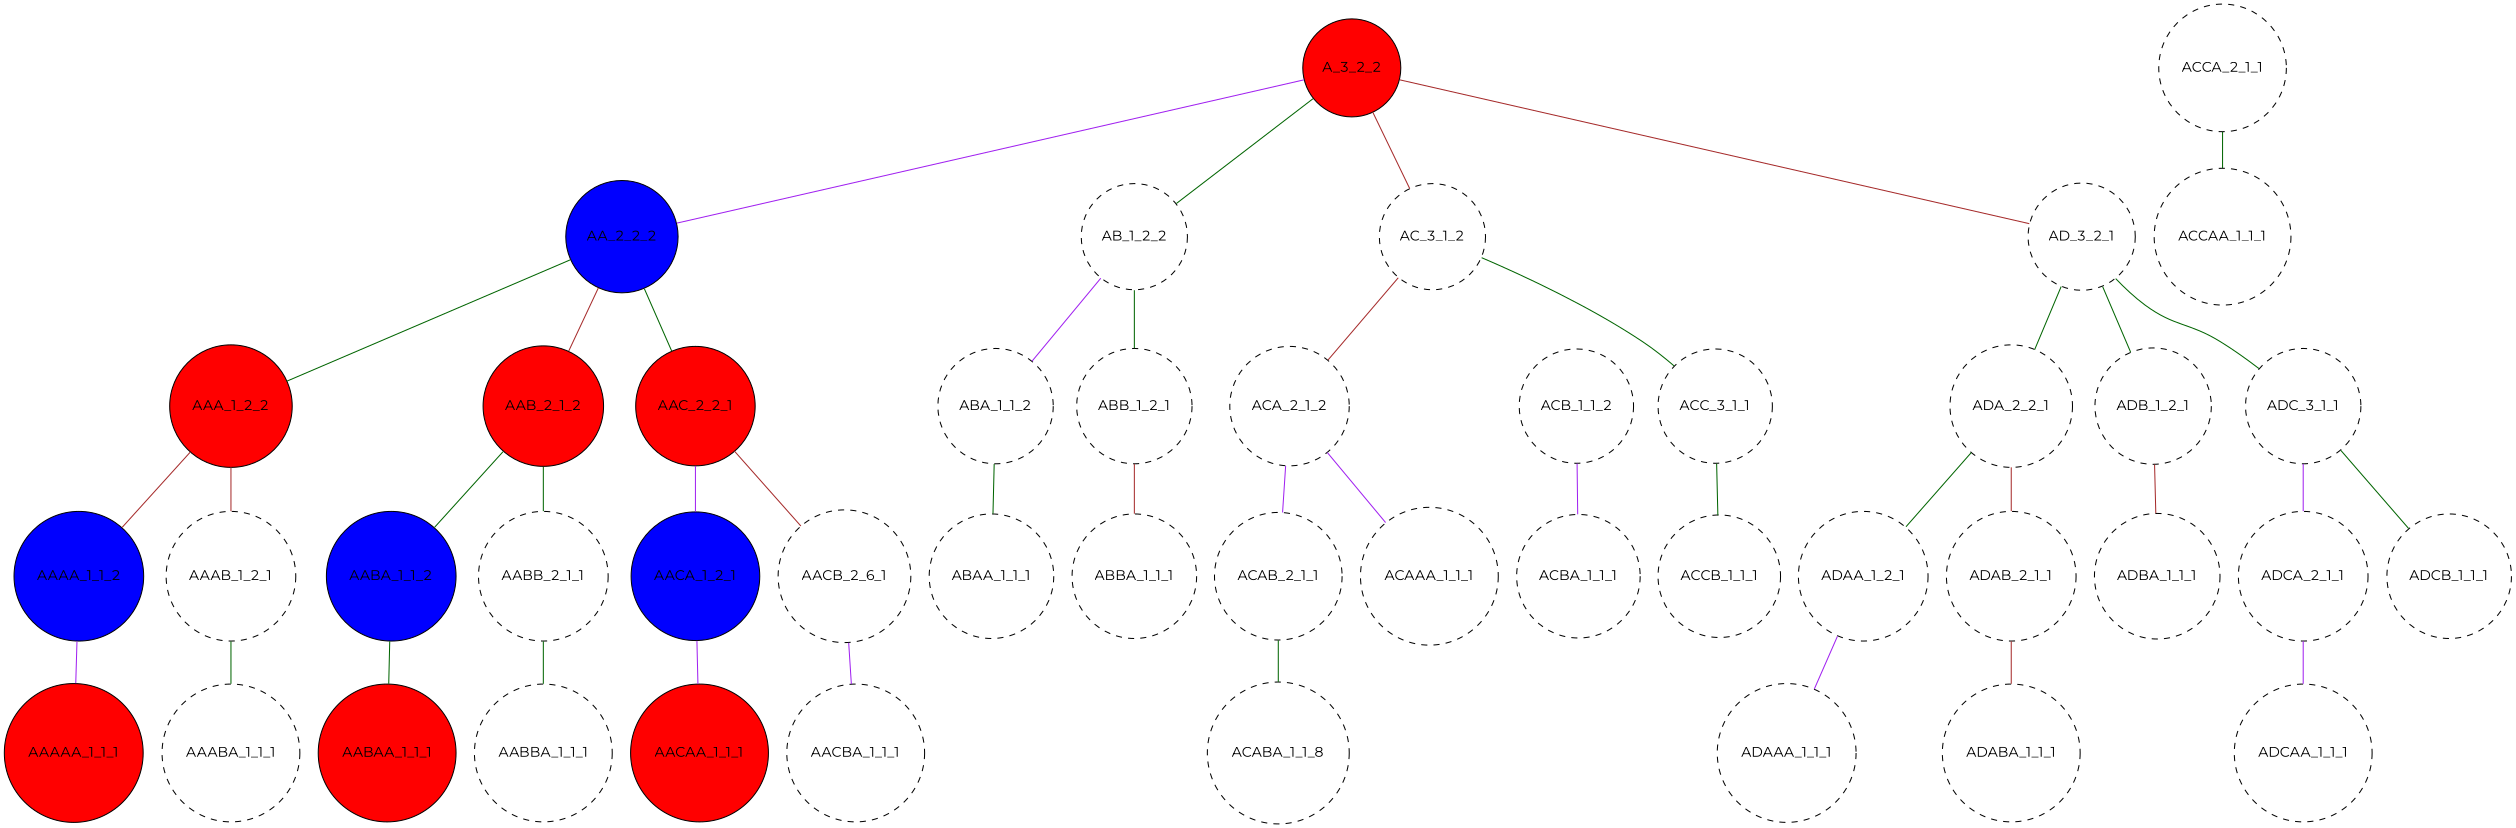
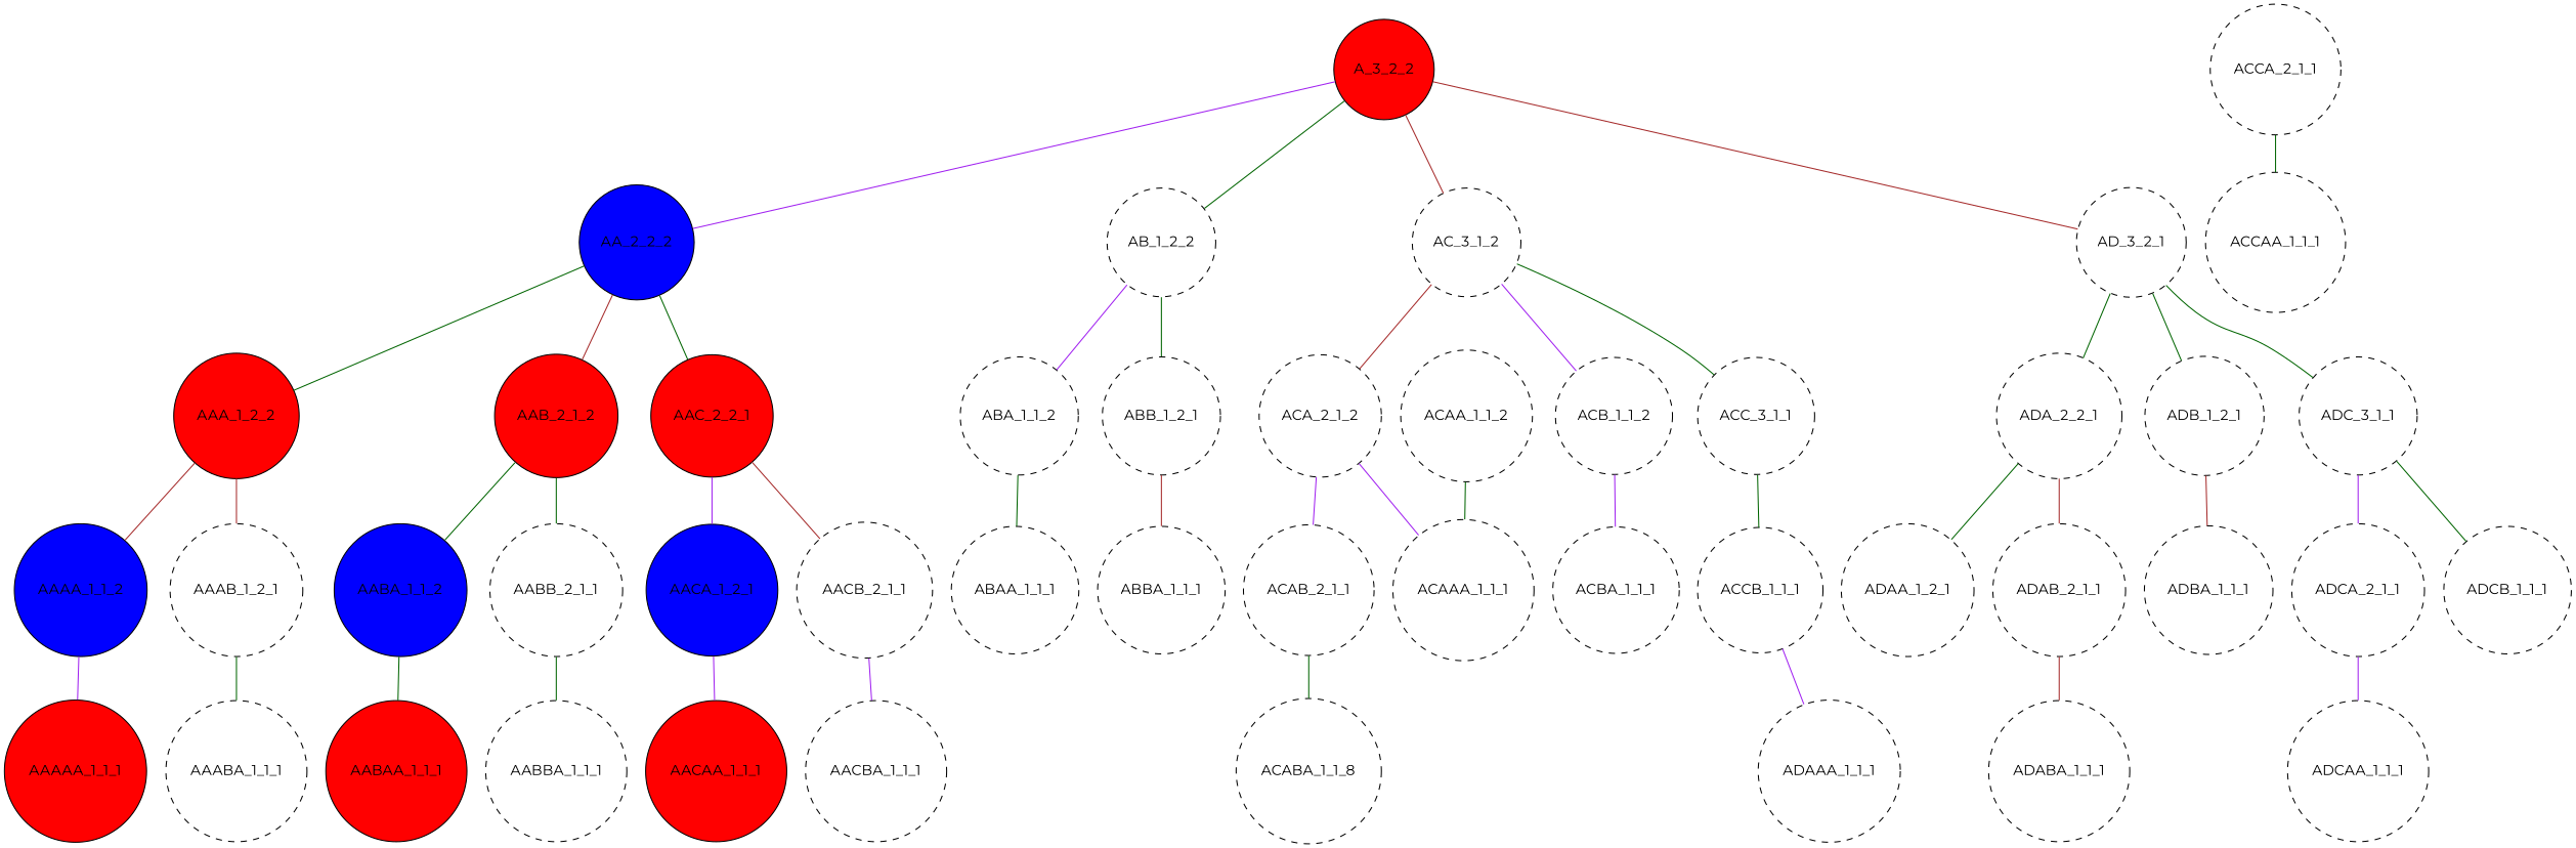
  graph {
    fontname=Montserrat
    node [fillcolor=red fontname=Montserrat shape=circle style=dashed]
    edge [color=darkgreen fontname=Montserrat]
    A_3_2_2 [style=filled]
    AA_2_2_2 [fillcolor=blue style=filled]
    AB_1_2_2 [fillcolor=blue]
    AC_3_1_2 [fillcolor=blue]
    AD_3_2_1 [fillcolor=blue]
    AAA_1_2_2 [style=filled]
    AAB_2_1_2 [style=filled]
    AAC_2_2_1 [style=filled]
    ABA_1_1_2
    ABB_1_2_1
    ACA_2_1_2
    ACB_1_1_2
    ACC_3_1_1
    ADA_2_2_1
    ADB_1_2_1
    ADC_3_1_1
    AAAA_1_1_2 [fillcolor=blue style=filled]
    AAAB_1_2_1 [fillcolor=blue]
    AAAAA_1_1_1 [style=filled]
    AAABA_1_1_1
    AABA_1_1_2 [fillcolor=blue style=filled]
    AABB_2_1_1 [fillcolor=blue]
    AABAA_1_1_1 [style=filled]
    AABBA_1_1_1
    AACA_1_2_1 [fillcolor=blue style=filled]
-   AACB_2_1_1 [fillcolor=blue label=AACB_2_6_1]
+   AACB_2_1_1 [fillcolor=blue]
    AACAA_1_1_1 [style=filled]
    AACBA_1_1_1
    ABAA_1_1_1 [fillcolor=blue]
    ABBA_1_1_1 [fillcolor=blue]
    ACAB_2_1_1 [fillcolor=blue]
    ACAAA_1_1_1
+   ACAA_1_1_2 [fillcolor=blue]
    n34 [label=ACABA_1_1_8]
    ACBA_1_1_1 [fillcolor=blue]
    ACCB_1_1_1 [fillcolor=blue]
    ACCA_2_1_1 [fillcolor=blue]
    ACCAA_1_1_1
    ADAA_1_2_1 [fillcolor=blue]
    ADAB_2_1_1 [fillcolor=blue]
    ADAAA_1_1_1
    ADABA_1_1_1
    ADBA_1_1_1 [fillcolor=blue]
    ADCA_2_1_1 [fillcolor=blue]
    ADCB_1_1_1 [fillcolor=blue]
    ADCAA_1_1_1
    A_3_2_2 -- AA_2_2_2 [color=purple]
    A_3_2_2 -- AB_1_2_2
    A_3_2_2 -- AC_3_1_2 [color=brown]
    A_3_2_2 -- AD_3_2_1 [color=brown]
    AA_2_2_2 -- AAA_1_2_2
    AA_2_2_2 -- AAB_2_1_2 [color=brown]
    AA_2_2_2 -- AAC_2_2_1
    AB_1_2_2 -- ABA_1_1_2 [color=purple]
    AB_1_2_2 -- ABB_1_2_1
    AC_3_1_2 -- ACA_2_1_2 [color=brown]
+   AC_3_1_2 -- ACB_1_1_2 [color=purple]
    AC_3_1_2 -- ACC_3_1_1
    AD_3_2_1 -- ADA_2_2_1
    AD_3_2_1 -- ADB_1_2_1
    AD_3_2_1 -- ADC_3_1_1
    AAA_1_2_2 -- AAAA_1_1_2 [color=brown]
    AAA_1_2_2 -- AAAB_1_2_1 [color=brown]
    AAB_2_1_2 -- AABA_1_1_2
    AAB_2_1_2 -- AABB_2_1_1
    AAC_2_2_1 -- AACA_1_2_1 [color=purple]
    AAC_2_2_1 -- AACB_2_1_1 [color=brown]
    ABA_1_1_2 -- ABAA_1_1_1
    ABB_1_2_1 -- ABBA_1_1_1 [color=brown]
    ACA_2_1_2 -- ACAB_2_1_1 [color=purple]
    ACA_2_1_2 -- ACAAA_1_1_1 [color=purple]
    ACB_1_1_2 -- ACBA_1_1_1 [color=purple]
    ACC_3_1_1 -- ACCB_1_1_1
    ADA_2_2_1 -- ADAA_1_2_1
    ADA_2_2_1 -- ADAB_2_1_1 [color=brown]
    ADB_1_2_1 -- ADBA_1_1_1 [color=brown]
    ADC_3_1_1 -- ADCA_2_1_1 [color=purple]
    ADC_3_1_1 -- ADCB_1_1_1
    AAAA_1_1_2 -- AAAAA_1_1_1 [color=purple]
    AAAB_1_2_1 -- AAABA_1_1_1
    AABA_1_1_2 -- AABAA_1_1_1
    AABB_2_1_1 -- AABBA_1_1_1
    AACA_1_2_1 -- AACAA_1_1_1 [color=purple]
    AACB_2_1_1 -- AACBA_1_1_1 [color=purple]
    ACAB_2_1_1 -- n34
+   ACAA_1_1_2 -- ACAAA_1_1_1
    ACCA_2_1_1 -- ACCAA_1_1_1
-   ADAA_1_2_1 -- ADAAA_1_1_1 [color=purple]
+   ACCB_1_1_1 -- ADAAA_1_1_1 [color=purple]
    ADAB_2_1_1 -- ADABA_1_1_1 [color=brown]
    ADCA_2_1_1 -- ADCAA_1_1_1 [color=purple]
  }
